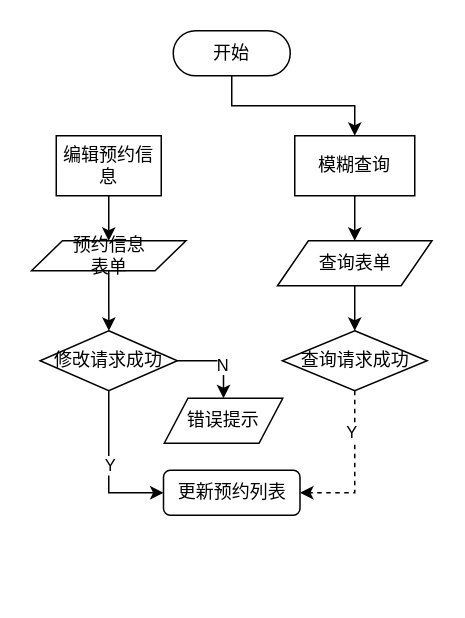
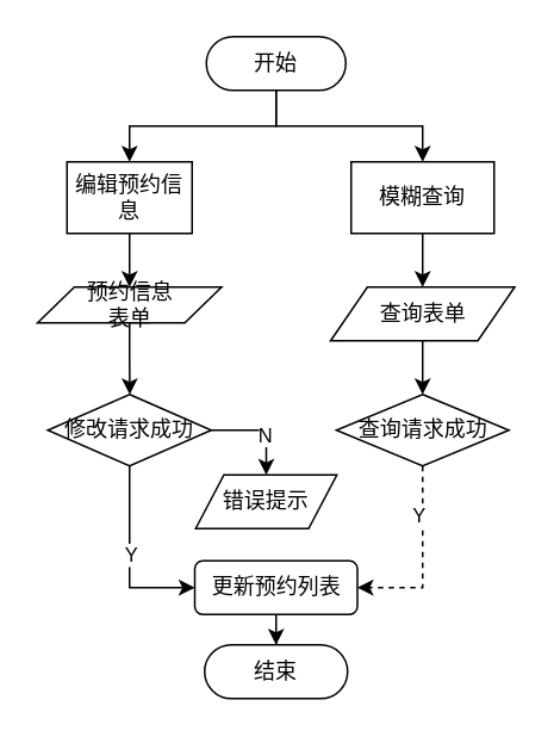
  <mxCell id="0" />
  <mxCell id="1" parent="0" />
+ <mxCell id="2" style="edgeStyle=orthogonalEdgeStyle;rounded=0;orthogonalLoop=1;jettySize=auto;html=1;exitX=0.5;exitY=0.5;exitDx=0;exitDy=15;exitPerimeter=0;entryX=0.5;entryY=0;entryDx=0;entryDy=0;" edge="1" parent="1" source="4" target="6"><mxGeometry relative="1" as="geometry" /></mxCell>
  <mxCell id="3" style="edgeStyle=orthogonalEdgeStyle;rounded=0;orthogonalLoop=1;jettySize=auto;html=1;exitX=0.5;exitY=0.5;exitDx=0;exitDy=15;exitPerimeter=0;entryX=0.5;entryY=0;entryDx=0;entryDy=0;" edge="1" parent="1" source="4" target="8"><mxGeometry relative="1" as="geometry" /></mxCell>
  <mxCell id="4" value="开始" style="html=1;dashed=0;whiteSpace=wrap;shape=mxgraph.dfd.start" vertex="1" parent="1"><mxGeometry x="115" y="20" width="78" height="30" as="geometry" /></mxCell>
  <mxCell id="5" style="edgeStyle=orthogonalEdgeStyle;rounded=0;orthogonalLoop=1;jettySize=auto;html=1;exitX=0.5;exitY=1;exitDx=0;exitDy=0;" edge="1" parent="1" source="6" target="10"><mxGeometry relative="1" as="geometry" /></mxCell>
  <mxCell id="6" value="编辑预约信息" style="html=1;dashed=0;whiteSpace=wrap;" vertex="1" parent="1"><mxGeometry x="37" y="90" width="70" height="40" as="geometry" /></mxCell>
  <mxCell id="7" style="edgeStyle=orthogonalEdgeStyle;rounded=0;orthogonalLoop=1;jettySize=auto;html=1;exitX=0.5;exitY=1;exitDx=0;exitDy=0;" edge="1" parent="1" source="8" target="17"><mxGeometry relative="1" as="geometry" /></mxCell>
  <mxCell id="8" value="模糊查询" style="html=1;dashed=0;whiteSpace=wrap;" vertex="1" parent="1"><mxGeometry x="196" y="90" width="80" height="40" as="geometry" /></mxCell>
  <mxCell id="9" style="edgeStyle=orthogonalEdgeStyle;rounded=0;orthogonalLoop=1;jettySize=auto;html=1;exitX=0.5;exitY=1;exitDx=0;exitDy=0;" edge="1" parent="1" source="10" target="15"><mxGeometry relative="1" as="geometry" /></mxCell>
  <mxCell id="10" value="预约信息&lt;div&gt;表单&lt;/div&gt;" style="shape=parallelogram;perimeter=parallelogramPerimeter;whiteSpace=wrap;html=1;dashed=0;" vertex="1" parent="1"><mxGeometry x="20.5" y="160" width="103" height="20" as="geometry" /></mxCell>
  <mxCell id="11" style="edgeStyle=orthogonalEdgeStyle;rounded=0;orthogonalLoop=1;jettySize=auto;html=1;exitX=0.5;exitY=1;exitDx=0;exitDy=0;entryX=0;entryY=0.5;entryDx=0;entryDy=0;" edge="1" parent="1" source="15" target="19"><mxGeometry relative="1" as="geometry"><mxPoint x="58" y="325" as="targetPoint" /></mxGeometry></mxCell>
  <mxCell id="12" value="Y" style="edgeLabel;html=1;align=center;verticalAlign=middle;resizable=0;points=[];" vertex="1" connectable="0" parent="11"><mxGeometry x="-0.059" relative="1" as="geometry"><mxPoint as="offset" /></mxGeometry></mxCell>
  <mxCell id="13" style="edgeStyle=orthogonalEdgeStyle;rounded=0;orthogonalLoop=1;jettySize=auto;html=1;exitX=1;exitY=0.5;exitDx=0;exitDy=0;" edge="1" parent="1" source="15" target="20"><mxGeometry relative="1" as="geometry"><mxPoint x="105.5" y="270" as="targetPoint" /></mxGeometry></mxCell>
  <mxCell id="14" value="N" style="edgeLabel;html=1;align=center;verticalAlign=middle;resizable=0;points=[];" vertex="1" connectable="0" parent="13"><mxGeometry x="0.186" y="-1" relative="1" as="geometry"><mxPoint as="offset" /></mxGeometry></mxCell>
  <mxCell id="15" value="修改请求成功" style="shape=rhombus;html=1;dashed=0;whiteSpace=wrap;perimeter=rhombusPerimeter;" vertex="1" parent="1"><mxGeometry x="26.25" y="220" width="91.5" height="40" as="geometry" /></mxCell>
  <mxCell id="16" style="edgeStyle=orthogonalEdgeStyle;rounded=0;orthogonalLoop=1;jettySize=auto;html=1;exitX=0.5;exitY=1;exitDx=0;exitDy=0;entryX=0.5;entryY=0;entryDx=0;entryDy=0;" edge="1" parent="1" source="17" target="23"><mxGeometry relative="1" as="geometry" /></mxCell>
  <mxCell id="17" value="查询表单" style="shape=parallelogram;perimeter=parallelogramPerimeter;whiteSpace=wrap;html=1;dashed=0;" vertex="1" parent="1"><mxGeometry x="184.5" y="160" width="103" height="30" as="geometry" /></mxCell>
+ <mxCell id="18" style="edgeStyle=orthogonalEdgeStyle;rounded=0;orthogonalLoop=1;jettySize=auto;html=1;exitX=0.5;exitY=1;exitDx=0;exitDy=0;" edge="1" parent="1" source="19" target="24"><mxGeometry relative="1" as="geometry" /></mxCell>
  <mxCell id="19" value="更新预约列表" style="html=1;dashed=0;whiteSpace=wrap;rounded=1;" vertex="1" parent="1"><mxGeometry x="108.5" y="313" width="91" height="30" as="geometry" /></mxCell>
  <mxCell id="20" value="错误提示" style="shape=parallelogram;perimeter=parallelogramPerimeter;whiteSpace=wrap;html=1;dashed=0;" vertex="1" parent="1"><mxGeometry x="109" y="265" width="79" height="30" as="geometry" /></mxCell>
  <mxCell id="21" style="edgeStyle=orthogonalEdgeStyle;rounded=0;orthogonalLoop=1;jettySize=auto;html=1;exitX=0.5;exitY=1;exitDx=0;exitDy=0;entryX=1;entryY=0.5;entryDx=0;entryDy=0;dashed=1;" edge="1" parent="1" source="23" target="19"><mxGeometry relative="1" as="geometry" /></mxCell>
  <mxCell id="22" value="Y" style="edgeLabel;html=1;align=center;verticalAlign=middle;resizable=0;points=[];" vertex="1" connectable="0" parent="21"><mxGeometry x="-0.477" y="-3" relative="1" as="geometry"><mxPoint as="offset" /></mxGeometry></mxCell>
  <mxCell id="23" value="查询请求成功" style="shape=rhombus;html=1;dashed=0;whiteSpace=wrap;perimeter=rhombusPerimeter;" vertex="1" parent="1"><mxGeometry x="187.75" y="220" width="96.5" height="40" as="geometry" /></mxCell>
+ <mxCell id="24" value="结束" style="html=1;dashed=0;whiteSpace=wrap;shape=mxgraph.dfd.start" vertex="1" parent="1"><mxGeometry x="114" y="360" width="80" height="30" as="geometry" /></mxCell>
